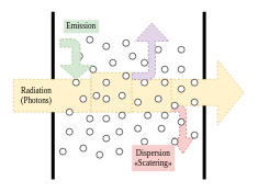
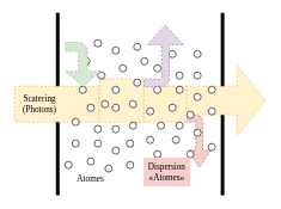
  <mxCell id="0" />
  <mxCell id="1" parent="0" />
  <mxCell id="2" value="" style="html=1;shadow=0;dashed=1;align=center;verticalAlign=middle;shape=mxgraph.arrows2.bendArrow;dy=4.93;dx=24.12;notch=0;arrowHead=32.14;rounded=1;strokeWidth=1;rotation=90;fillColor=#f8cecc;strokeColor=#b85450;perimeterSpacing=0;" parent="1" vertex="1"><mxGeometry x="237.99" y="177.97" width="73.61" height="37.69" as="geometry" /></mxCell>
  <mxCell id="3" value="" style="shape=partialRectangle;whiteSpace=wrap;html=1;top=0;bottom=0;fillColor=none;strokeWidth=5;fontStyle=1" parent="1" vertex="1"><mxGeometry x="80" y="20" width="230" height="250" as="geometry" /></mxCell>
  <mxCell id="4" value="" style="group" parent="1" vertex="1" connectable="0"><mxGeometry x="20" y="90" width="350" height="100" as="geometry" /></mxCell>
  <mxCell id="5" value="" style="html=1;shadow=0;dashed=1;align=center;verticalAlign=middle;shape=mxgraph.arrows2.arrow;dy=0.6;dx=40;notch=0;strokeWidth=1;fillColor=#fff2cc;strokeColor=#d6b656;" parent="4" vertex="1"><mxGeometry x="189.759" width="160.241" height="100" as="geometry" /></mxCell>
  <mxCell id="6" value="" style="rounded=0;whiteSpace=wrap;html=1;dashed=1;strokeWidth=1;fillColor=#fff2cc;strokeColor=#d6b656;" parent="4" vertex="1"><mxGeometry x="160" y="30" width="80" height="50" as="geometry" /></mxCell>
  <mxCell id="7" value="" style="rounded=0;whiteSpace=wrap;html=1;dashed=1;strokeWidth=1;fillColor=#fff2cc;strokeColor=#d6b656;" parent="4" vertex="1"><mxGeometry y="30" width="118.072" height="50" as="geometry" /></mxCell>
  <mxCell id="8" value="" style="rounded=0;whiteSpace=wrap;html=1;dashed=1;strokeWidth=1;fillColor=#fff2cc;strokeColor=#d6b656;" parent="4" vertex="1"><mxGeometry x="118.07" y="20" width="61.93" height="60" as="geometry" /></mxCell>
- <mxCell id="9" value="&lt;font face=&quot;Iwona&quot;&gt;Radiation (Photons)&lt;/font&gt;" style="text;html=1;strokeColor=none;fillColor=none;align=center;verticalAlign=middle;whiteSpace=wrap;rounded=0;shadow=0;dashed=1;comic=0;sketch=0;" parent="4" vertex="1"><mxGeometry y="42.5" width="70.312" height="25" as="geometry" /></mxCell>
+ <mxCell id="9" value="&lt;font face=&quot;Iwona&quot;&gt;Scatering (Photons)&lt;/font&gt;" style="text;html=1;strokeColor=none;fillColor=none;align=center;verticalAlign=middle;whiteSpace=wrap;rounded=0;shadow=0;dashed=1;comic=0;sketch=0;" parent="4" vertex="1"><mxGeometry y="42.5" width="70.312" height="25" as="geometry" /></mxCell>
  <mxCell id="10" value="" style="ellipse;whiteSpace=wrap;html=1;aspect=fixed;strokeWidth=1;" parent="1" vertex="1"><mxGeometry x="235" y="70" width="10" height="10" as="geometry" /></mxCell>
  <mxCell id="11" value="" style="ellipse;whiteSpace=wrap;html=1;aspect=fixed;strokeWidth=1;" parent="1" vertex="1"><mxGeometry x="214" y="90" width="10" height="10" as="geometry" /></mxCell>
  <mxCell id="12" value="" style="ellipse;whiteSpace=wrap;html=1;aspect=fixed;strokeWidth=1;" parent="1" vertex="1"><mxGeometry x="245" y="120" width="10" height="10" as="geometry" /></mxCell>
  <mxCell id="13" value="" style="ellipse;whiteSpace=wrap;html=1;aspect=fixed;strokeWidth=1;" parent="1" vertex="1"><mxGeometry x="245" y="100" width="10" height="10" as="geometry" /></mxCell>
  <mxCell id="14" value="" style="ellipse;whiteSpace=wrap;html=1;aspect=fixed;strokeWidth=1;" parent="1" vertex="1"><mxGeometry x="270" y="70" width="10" height="10" as="geometry" /></mxCell>
  <mxCell id="15" value="" style="ellipse;whiteSpace=wrap;html=1;aspect=fixed;strokeWidth=1;" parent="1" vertex="1"><mxGeometry x="214" y="120" width="10" height="10" as="geometry" /></mxCell>
  <mxCell id="16" value="" style="ellipse;whiteSpace=wrap;html=1;aspect=fixed;strokeWidth=1;" parent="1" vertex="1"><mxGeometry x="270" y="100" width="10" height="10" as="geometry" /></mxCell>
  <mxCell id="17" value="" style="ellipse;whiteSpace=wrap;html=1;aspect=fixed;strokeWidth=1;" parent="1" vertex="1"><mxGeometry x="270" y="130" width="10" height="10" as="geometry" /></mxCell>
  <mxCell id="18" value="" style="ellipse;whiteSpace=wrap;html=1;aspect=fixed;strokeWidth=1;" parent="1" vertex="1"><mxGeometry x="290" y="120" width="10" height="10" as="geometry" /></mxCell>
  <mxCell id="19" value="" style="ellipse;whiteSpace=wrap;html=1;aspect=fixed;strokeWidth=1;" parent="1" vertex="1"><mxGeometry x="290" y="150" width="10" height="10" as="geometry" /></mxCell>
  <mxCell id="20" value="" style="ellipse;whiteSpace=wrap;html=1;aspect=fixed;strokeWidth=1;" parent="1" vertex="1"><mxGeometry x="290" y="200" width="10" height="10" as="geometry" /></mxCell>
  <mxCell id="21" value="" style="ellipse;whiteSpace=wrap;html=1;aspect=fixed;strokeWidth=1;" parent="1" vertex="1"><mxGeometry x="235" y="145" width="10" height="10" as="geometry" /></mxCell>
  <mxCell id="22" value="" style="ellipse;whiteSpace=wrap;html=1;aspect=fixed;strokeWidth=1;" parent="1" vertex="1"><mxGeometry x="204" y="150" width="10" height="10" as="geometry" /></mxCell>
  <mxCell id="23" value="" style="ellipse;whiteSpace=wrap;html=1;aspect=fixed;strokeWidth=1;" parent="1" vertex="1"><mxGeometry x="260" y="155" width="10" height="10" as="geometry" /></mxCell>
  <mxCell id="24" value="" style="ellipse;whiteSpace=wrap;html=1;aspect=fixed;strokeWidth=1;" parent="1" vertex="1"><mxGeometry x="219" y="170" width="10" height="10" as="geometry" /></mxCell>
  <mxCell id="25" value="" style="ellipse;whiteSpace=wrap;html=1;aspect=fixed;strokeWidth=1;" parent="1" vertex="1"><mxGeometry x="270" y="180" width="10" height="10" as="geometry" /></mxCell>
  <mxCell id="26" value="" style="ellipse;whiteSpace=wrap;html=1;aspect=fixed;strokeWidth=1;" parent="1" vertex="1"><mxGeometry x="240" y="190" width="10" height="10" as="geometry" /></mxCell>
  <mxCell id="27" value="" style="ellipse;whiteSpace=wrap;html=1;aspect=fixed;strokeWidth=1;" parent="1" vertex="1"><mxGeometry x="214" y="210" width="10" height="10" as="geometry" /></mxCell>
  <mxCell id="28" value="" style="ellipse;whiteSpace=wrap;html=1;aspect=fixed;strokeWidth=1;" parent="1" vertex="1"><mxGeometry x="260" y="210" width="10" height="10" as="geometry" /></mxCell>
  <mxCell id="29" value="" style="ellipse;whiteSpace=wrap;html=1;aspect=fixed;strokeWidth=1;" parent="1" vertex="1"><mxGeometry x="245" y="230" width="10" height="10" as="geometry" /></mxCell>
  <mxCell id="30" value="" style="ellipse;whiteSpace=wrap;html=1;aspect=fixed;strokeWidth=1;" parent="1" vertex="1"><mxGeometry x="121" y="145" width="10" height="10" as="geometry" /></mxCell>
  <mxCell id="31" value="" style="ellipse;whiteSpace=wrap;html=1;aspect=fixed;strokeWidth=1;" parent="1" vertex="1"><mxGeometry x="100" y="165" width="10" height="10" as="geometry" /></mxCell>
  <mxCell id="32" value="" style="ellipse;whiteSpace=wrap;html=1;aspect=fixed;strokeWidth=1;" parent="1" vertex="1"><mxGeometry x="131" y="195" width="10" height="10" as="geometry" /></mxCell>
  <mxCell id="33" value="" style="ellipse;whiteSpace=wrap;html=1;aspect=fixed;strokeWidth=1;" parent="1" vertex="1"><mxGeometry x="131" y="175" width="10" height="10" as="geometry" /></mxCell>
  <mxCell id="34" value="" style="ellipse;whiteSpace=wrap;html=1;aspect=fixed;strokeWidth=1;" parent="1" vertex="1"><mxGeometry x="156" y="145" width="10" height="10" as="geometry" /></mxCell>
  <mxCell id="35" value="" style="ellipse;whiteSpace=wrap;html=1;aspect=fixed;strokeWidth=1;" parent="1" vertex="1"><mxGeometry x="100" y="195" width="10" height="10" as="geometry" /></mxCell>
  <mxCell id="36" value="" style="ellipse;whiteSpace=wrap;html=1;aspect=fixed;strokeWidth=1;" parent="1" vertex="1"><mxGeometry x="156" y="175" width="10" height="10" as="geometry" /></mxCell>
  <mxCell id="37" value="" style="ellipse;whiteSpace=wrap;html=1;aspect=fixed;strokeWidth=1;" parent="1" vertex="1"><mxGeometry x="156" y="205" width="10" height="10" as="geometry" /></mxCell>
  <mxCell id="38" value="" style="ellipse;whiteSpace=wrap;html=1;aspect=fixed;strokeWidth=1;" parent="1" vertex="1"><mxGeometry x="176" y="195" width="10" height="10" as="geometry" /></mxCell>
  <mxCell id="39" value="" style="ellipse;whiteSpace=wrap;html=1;aspect=fixed;strokeWidth=1;" parent="1" vertex="1"><mxGeometry x="176" y="225" width="10" height="10" as="geometry" /></mxCell>
  <mxCell id="40" value="" style="ellipse;whiteSpace=wrap;html=1;aspect=fixed;strokeWidth=1;" parent="1" vertex="1"><mxGeometry x="121" y="220" width="10" height="10" as="geometry" /></mxCell>
  <mxCell id="41" value="" style="ellipse;whiteSpace=wrap;html=1;aspect=fixed;strokeWidth=1;" parent="1" vertex="1"><mxGeometry x="90" y="225" width="10" height="10" as="geometry" /></mxCell>
  <mxCell id="42" value="" style="ellipse;whiteSpace=wrap;html=1;aspect=fixed;strokeWidth=1;" parent="1" vertex="1"><mxGeometry x="146" y="230" width="10" height="10" as="geometry" /></mxCell>
  <mxCell id="43" value="" style="ellipse;whiteSpace=wrap;html=1;aspect=fixed;strokeWidth=1;" parent="1" vertex="1"><mxGeometry x="186" y="60" width="10" height="10" as="geometry" /></mxCell>
  <mxCell id="44" value="" style="ellipse;whiteSpace=wrap;html=1;aspect=fixed;strokeWidth=1;" parent="1" vertex="1"><mxGeometry x="186" y="110" width="10" height="10" as="geometry" /></mxCell>
  <mxCell id="45" value="" style="ellipse;whiteSpace=wrap;html=1;aspect=fixed;strokeWidth=1;" parent="1" vertex="1"><mxGeometry x="131" y="55" width="10" height="10" as="geometry" /></mxCell>
  <mxCell id="46" value="" style="ellipse;whiteSpace=wrap;html=1;aspect=fixed;strokeWidth=1;" parent="1" vertex="1"><mxGeometry x="100" y="60" width="10" height="10" as="geometry" /></mxCell>
  <mxCell id="47" value="" style="ellipse;whiteSpace=wrap;html=1;aspect=fixed;strokeWidth=1;" parent="1" vertex="1"><mxGeometry x="156" y="65" width="10" height="10" as="geometry" /></mxCell>
  <mxCell id="48" value="" style="ellipse;whiteSpace=wrap;html=1;aspect=fixed;strokeWidth=1;" parent="1" vertex="1"><mxGeometry x="115" y="80" width="10" height="10" as="geometry" /></mxCell>
  <mxCell id="49" value="" style="ellipse;whiteSpace=wrap;html=1;aspect=fixed;strokeWidth=1;" parent="1" vertex="1"><mxGeometry x="166" y="90" width="10" height="10" as="geometry" /></mxCell>
  <mxCell id="50" value="" style="ellipse;whiteSpace=wrap;html=1;aspect=fixed;strokeWidth=1;" parent="1" vertex="1"><mxGeometry x="136" y="100" width="10" height="10" as="geometry" /></mxCell>
  <mxCell id="51" value="" style="ellipse;whiteSpace=wrap;html=1;aspect=fixed;strokeWidth=1;" parent="1" vertex="1"><mxGeometry x="110" y="120" width="10" height="10" as="geometry" /></mxCell>
  <mxCell id="52" value="" style="ellipse;whiteSpace=wrap;html=1;aspect=fixed;strokeWidth=1;" parent="1" vertex="1"><mxGeometry x="156" y="120" width="10" height="10" as="geometry" /></mxCell>
  <mxCell id="53" value="" style="ellipse;whiteSpace=wrap;html=1;aspect=fixed;strokeWidth=1;" parent="1" vertex="1"><mxGeometry x="141" y="140" width="10" height="10" as="geometry" /></mxCell>
  <mxCell id="54" value="" style="ellipse;whiteSpace=wrap;html=1;aspect=fixed;strokeWidth=1;" parent="1" vertex="1"><mxGeometry x="180" y="140" width="10" height="10" as="geometry" /></mxCell>
  <mxCell id="55" value="" style="ellipse;whiteSpace=wrap;html=1;aspect=fixed;strokeWidth=1;" parent="1" vertex="1"><mxGeometry x="180" y="170" width="10" height="10" as="geometry" /></mxCell>
  <mxCell id="56" value="" style="ellipse;whiteSpace=wrap;html=1;aspect=fixed;strokeWidth=1;" parent="1" vertex="1"><mxGeometry x="204" y="190" width="10" height="10" as="geometry" /></mxCell>
  <mxCell id="57" value="" style="ellipse;whiteSpace=wrap;html=1;aspect=fixed;strokeWidth=1;" parent="1" vertex="1"><mxGeometry x="245" y="170" width="10" height="10" as="geometry" /></mxCell>
  <mxCell id="58" value="" style="ellipse;whiteSpace=wrap;html=1;aspect=fixed;strokeWidth=1;" parent="1" vertex="1"><mxGeometry x="209" y="240" width="10" height="10" as="geometry" /></mxCell>
  <mxCell id="59" value="" style="ellipse;whiteSpace=wrap;html=1;aspect=fixed;strokeWidth=1;" parent="1" vertex="1"><mxGeometry x="196" y="80" width="10" height="10" as="geometry" /></mxCell>
  <mxCell id="60" value="" style="html=1;shadow=0;dashed=1;align=center;verticalAlign=middle;shape=mxgraph.arrows2.bendArrow;dy=5.25;dx=27.5;notch=0;arrowHead=50.5;rounded=1;strokeWidth=1;rotation=90;fillColor=#e1d5e7;strokeColor=#9673a6;perimeterSpacing=0;flipH=1;" parent="1" vertex="1"><mxGeometry x="185" y="50" width="86" height="55" as="geometry" /></mxCell>
  <mxCell id="61" value="" style="html=1;shadow=0;dashed=1;align=center;verticalAlign=middle;shape=mxgraph.arrows2.bendArrow;dy=6.25;dx=21;notch=0;arrowHead=50.5;rounded=1;strokeWidth=1;rotation=90;fillColor=#d5e8d4;strokeColor=#82b366;perimeterSpacing=0;flipH=0;flipV=0;" parent="1" vertex="1"><mxGeometry x="84.69" y="64.69" width="61.25" height="49.37" as="geometry" /></mxCell>
- <mxCell id="63" value="&lt;font face=&quot;Iwona&quot;&gt;Emission&lt;/font&gt;" style="text;html=1;fillColor=#d5e8d4;align=center;verticalAlign=middle;whiteSpace=wrap;rounded=0;shadow=0;dashed=1;comic=0;sketch=0;" parent="1" vertex="1"><mxGeometry x="96" y="30" width="54" height="20" as="geometry" /></mxCell>
- <mxCell id="64" value="&lt;font face=&quot;Iwona&quot;&gt;Dispersion «Scatering»&lt;/font&gt;" style="text;html=1;fillColor=#f8cecc;align=center;verticalAlign=middle;whiteSpace=wrap;rounded=0;shadow=0;dashed=1;comic=0;sketch=0;" parent="1" vertex="1"><mxGeometry x="200" y="220" width="65" height="40" as="geometry" /></mxCell>
+ <mxCell id="62" value="&lt;font face=&quot;Iwona&quot;&gt;Atomes&lt;/font&gt;" style="text;html=1;strokeColor=none;fillColor=none;align=center;verticalAlign=middle;whiteSpace=wrap;rounded=0;shadow=0;dashed=1;comic=0;sketch=0;" parent="1" vertex="1"><mxGeometry x="106" y="240" width="40" height="20" as="geometry" /></mxCell>
+ <mxCell id="64" value="&lt;font face=&quot;Iwona&quot;&gt;Dispersion «Atomes»&lt;/font&gt;" style="text;html=1;fillColor=#f8cecc;align=center;verticalAlign=middle;whiteSpace=wrap;rounded=0;shadow=0;dashed=1;comic=0;sketch=0;" parent="1" vertex="1"><mxGeometry x="200" y="220" width="65" height="40" as="geometry" /></mxCell>
